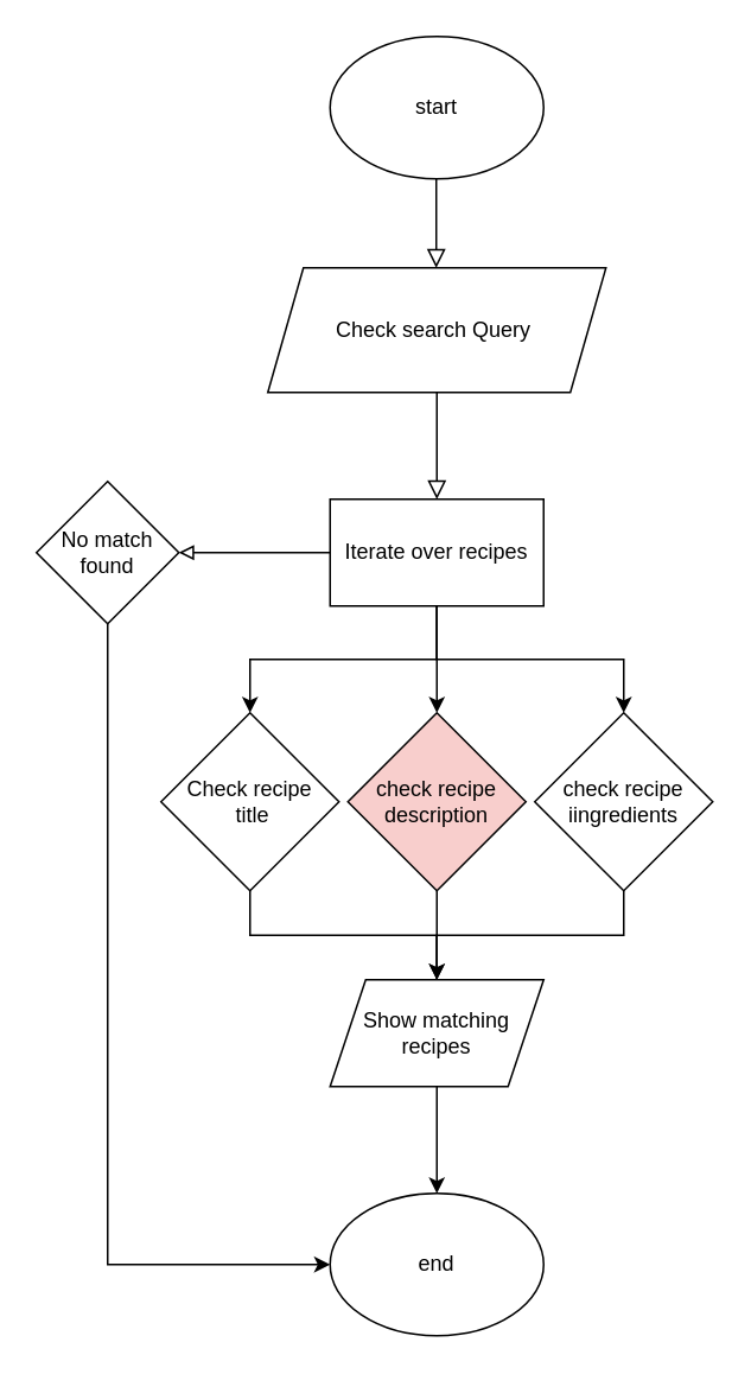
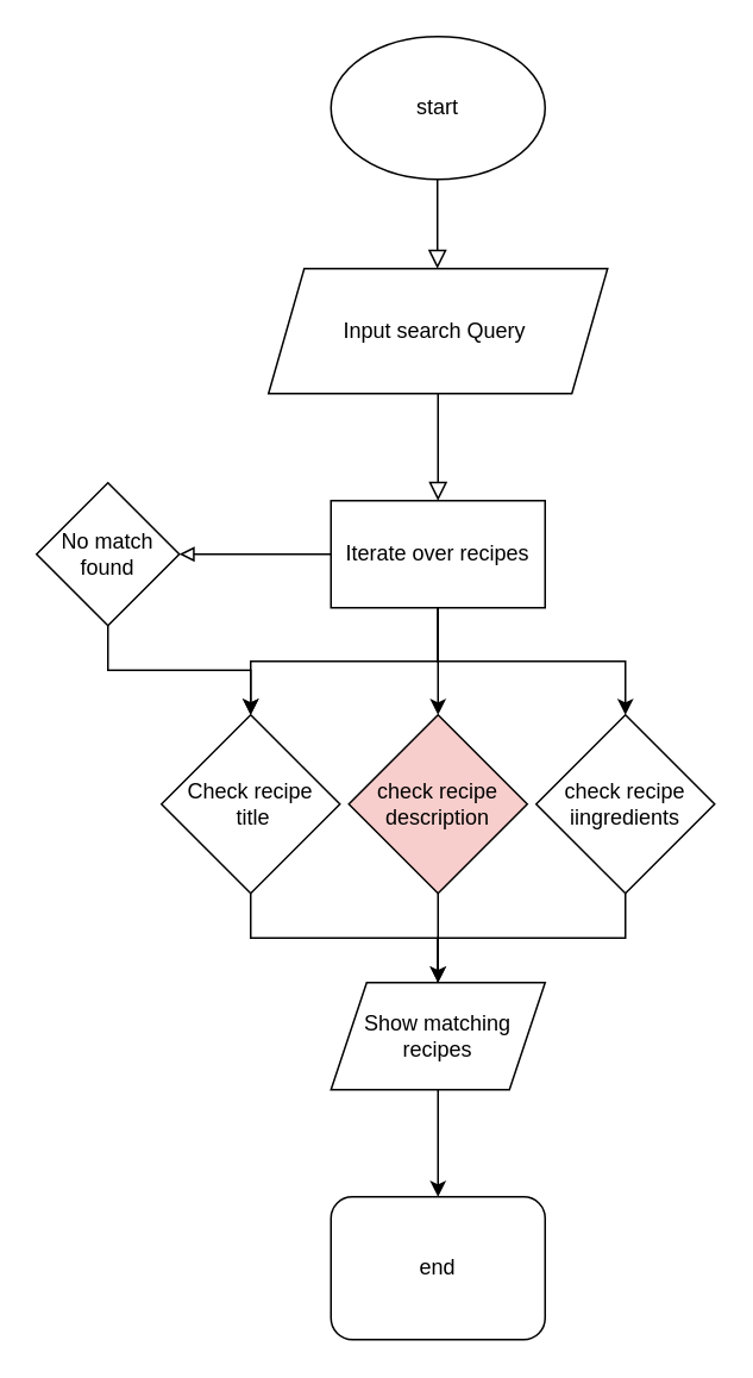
  <mxCell id="0" />
  <mxCell id="1" parent="0" />
  <mxCell id="2" value="" style="rounded=0;html=1;jettySize=auto;orthogonalLoop=1;fontSize=11;endArrow=block;endFill=0;endSize=8;strokeWidth=1;shadow=0;labelBackgroundColor=none;edgeStyle=orthogonalEdgeStyle;" parent="1" edge="1"><mxGeometry relative="1" as="geometry"><mxPoint x="244.66" y="100" as="sourcePoint" /><mxPoint x="244.66" y="150" as="targetPoint" /></mxGeometry></mxCell>
  <mxCell id="3" value="start" style="ellipse;whiteSpace=wrap;html=1;" vertex="1" parent="1"><mxGeometry x="185" y="20" width="120" height="80" as="geometry" /></mxCell>
  <mxCell id="4" value="" style="edgeStyle=orthogonalEdgeStyle;rounded=0;orthogonalLoop=1;jettySize=auto;html=1;endArrow=block;endFill=0;endSize=8;" edge="1" parent="1" source="5" target="10"><mxGeometry relative="1" as="geometry" /></mxCell>
- <mxCell id="5" value="Check search Query&amp;nbsp;" style="shape=parallelogram;perimeter=parallelogramPerimeter;whiteSpace=wrap;html=1;fixedSize=1;" vertex="1" parent="1"><mxGeometry x="150" y="150" width="190" height="70" as="geometry" /></mxCell>
+ <mxCell id="5" value="Input search Query&amp;nbsp;" style="shape=parallelogram;perimeter=parallelogramPerimeter;whiteSpace=wrap;html=1;fixedSize=1;" vertex="1" parent="1"><mxGeometry x="150" y="150" width="190" height="70" as="geometry" /></mxCell>
  <mxCell id="6" style="edgeStyle=orthogonalEdgeStyle;rounded=0;orthogonalLoop=1;jettySize=auto;html=1;exitX=0;exitY=0.5;exitDx=0;exitDy=0;endArrow=block;endFill=0;" edge="1" parent="1" source="10" target="12"><mxGeometry relative="1" as="geometry"><mxPoint x="140" y="310.069" as="targetPoint" /></mxGeometry></mxCell>
  <mxCell id="7" style="edgeStyle=orthogonalEdgeStyle;rounded=0;orthogonalLoop=1;jettySize=auto;html=1;exitX=0.5;exitY=1;exitDx=0;exitDy=0;entryX=0.5;entryY=0;entryDx=0;entryDy=0;" edge="1" parent="1" source="10" target="18"><mxGeometry relative="1" as="geometry" /></mxCell>
  <mxCell id="8" style="edgeStyle=orthogonalEdgeStyle;rounded=0;orthogonalLoop=1;jettySize=auto;html=1;exitX=0.5;exitY=1;exitDx=0;exitDy=0;entryX=0.5;entryY=0;entryDx=0;entryDy=0;" edge="1" parent="1" source="10" target="14"><mxGeometry relative="1" as="geometry" /></mxCell>
  <mxCell id="9" style="edgeStyle=orthogonalEdgeStyle;rounded=0;orthogonalLoop=1;jettySize=auto;html=1;exitX=0.5;exitY=1;exitDx=0;exitDy=0;entryX=0.5;entryY=0;entryDx=0;entryDy=0;" edge="1" parent="1" source="10" target="16"><mxGeometry relative="1" as="geometry" /></mxCell>
  <mxCell id="10" value="Iterate over recipes" style="rounded=0;whiteSpace=wrap;html=1;" vertex="1" parent="1"><mxGeometry x="185" y="280" width="120" height="60" as="geometry" /></mxCell>
- <mxCell id="11" style="edgeStyle=orthogonalEdgeStyle;rounded=0;orthogonalLoop=1;jettySize=auto;html=1;exitX=0.5;exitY=1;exitDx=0;exitDy=0;entryX=0;entryY=0.5;entryDx=0;entryDy=0;" edge="1" parent="1" source="12" target="21"><mxGeometry relative="1" as="geometry"><mxPoint x="60" y="720" as="targetPoint" /></mxGeometry></mxCell>
+ <mxCell id="11" style="edgeStyle=orthogonalEdgeStyle;rounded=0;orthogonalLoop=1;jettySize=auto;html=1;exitX=0.5;exitY=1;exitDx=0;exitDy=0;" edge="1" parent="1" source="12" target="14"><mxGeometry relative="1" as="geometry"><mxPoint x="60" y="720" as="targetPoint" /></mxGeometry></mxCell>
  <mxCell id="12" value="No match found" style="rhombus;whiteSpace=wrap;html=1;" vertex="1" parent="1"><mxGeometry y="269.999" width="80" height="80" as="geometry" x="20" /></mxCell>
  <mxCell id="13" style="edgeStyle=orthogonalEdgeStyle;rounded=0;orthogonalLoop=1;jettySize=auto;html=1;exitX=0.5;exitY=1;exitDx=0;exitDy=0;entryX=0.5;entryY=0;entryDx=0;entryDy=0;" edge="1" parent="1" source="14" target="20"><mxGeometry relative="1" as="geometry" /></mxCell>
  <mxCell id="14" value="Check recipe&lt;br&gt;&amp;nbsp;title" style="rhombus;whiteSpace=wrap;html=1;aspect=fixed;" vertex="1" parent="1"><mxGeometry x="90" y="400" width="100" height="100" as="geometry" /></mxCell>
  <mxCell id="15" style="edgeStyle=orthogonalEdgeStyle;rounded=0;orthogonalLoop=1;jettySize=auto;html=1;exitX=0.5;exitY=1;exitDx=0;exitDy=0;" edge="1" parent="1" source="16"><mxGeometry relative="1" as="geometry"><mxPoint x="244.966" y="560" as="targetPoint" /></mxGeometry></mxCell>
  <mxCell id="16" value="check recipe description" style="rhombus;whiteSpace=wrap;html=1;aspect=fixed;fillColor=#f8cecc;" vertex="1" parent="1"><mxGeometry x="195" y="400" width="100" height="100" as="geometry" /></mxCell>
  <mxCell id="17" style="edgeStyle=orthogonalEdgeStyle;rounded=0;orthogonalLoop=1;jettySize=auto;html=1;exitX=0.5;exitY=1;exitDx=0;exitDy=0;entryX=0.5;entryY=0;entryDx=0;entryDy=0;" edge="1" parent="1" source="18" target="20"><mxGeometry relative="1" as="geometry" /></mxCell>
  <mxCell id="18" value="check recipe iingredients" style="rhombus;whiteSpace=wrap;html=1;aspect=fixed;" vertex="1" parent="1"><mxGeometry x="300" y="400" width="100" height="100" as="geometry" /></mxCell>
  <mxCell id="19" style="edgeStyle=orthogonalEdgeStyle;rounded=0;orthogonalLoop=1;jettySize=auto;html=1;exitX=0.5;exitY=1;exitDx=0;exitDy=0;entryX=0.5;entryY=0;entryDx=0;entryDy=0;" edge="1" parent="1" source="20" target="21"><mxGeometry relative="1" as="geometry" /></mxCell>
  <mxCell id="20" value="Show matching recipes" style="shape=parallelogram;perimeter=parallelogramPerimeter;whiteSpace=wrap;html=1;fixedSize=1;" vertex="1" parent="1"><mxGeometry x="185" y="550" width="120" height="60" as="geometry" /></mxCell>
- <mxCell id="21" value="end" style="ellipse;whiteSpace=wrap;html=1;" vertex="1" parent="1"><mxGeometry x="185" y="670" width="120" height="80" as="geometry" /></mxCell>
+ <mxCell id="21" value="end" style="whiteSpace=wrap;html=1;rounded=1;" vertex="1" parent="1"><mxGeometry x="185" y="670" width="120" height="80" as="geometry" /></mxCell>
